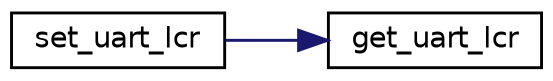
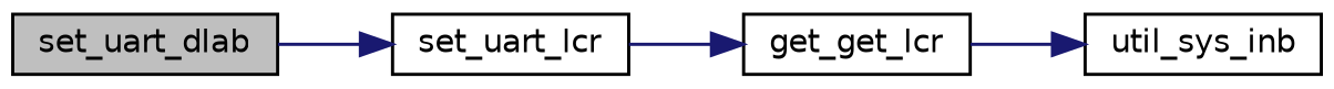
  digraph {
    rankdir=LR
    node [color=black fillcolor=white fontname=Helvetica fontsize=10 shape=record style=filled]
    edge [color=midnightblue fontname=Helvetica fontsize=10 labelfontname=Helvetica labelfontsize=10 style=solid]
+   n1 [fillcolor=grey75 fontcolor=black height=0.2 label=set_uart_dlab width=0.4]
    n2 [height=0.2 label=set_uart_lcr width=0.4]
-   n3 [height=0.2 label=get_uart_lcr width=0.4]
+   n3 [height=0.2 label=get_get_lcr width=0.4]
+   n4 [height=0.2 label=util_sys_inb width=0.4]
+   n1 -> n2
    n2 -> n3
+   n3 -> n4
  }
